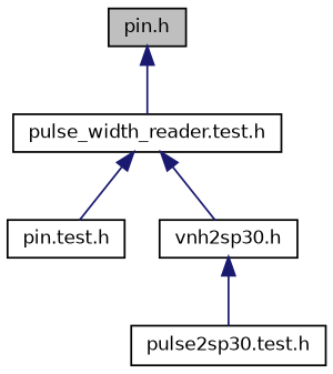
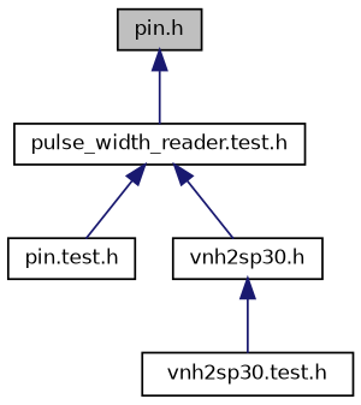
  digraph {
    node [color=black fillcolor=white fontname=Helvetica fontsize=10 shape=record style=filled]
    edge [color=midnightblue dir=back fontname=Helvetica fontsize=10 labelfontname=Helvetica labelfontsize=10 style=solid]
    n1 [fillcolor=grey75 fontcolor=black height=0.2 label="pin.h" width=0.4]
    n2 [height=0.2 label="pulse_width_reader.test.h" width=0.4]
    n3 [height=0.2 label="pin.test.h" width=0.4]
    n4 [height=0.2 label="vnh2sp30.h" width=0.4]
-   n5 [height=0.2 label="pulse2sp30.test.h" width=0.4]
+   n5 [height=0.2 label="vnh2sp30.test.h" width=0.4]
    n1 -> n2
    n2 -> n3
    n2 -> n4
    n4 -> n5
  }
